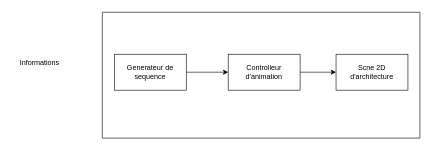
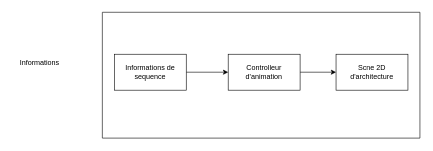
  <mxCell id="0" />
  <mxCell id="1" parent="0" />
  <mxCell id="2" value="" style="swimlane;startSize=0;" parent="1" vertex="1"><mxGeometry x="170" y="20" width="530" height="210" as="geometry" /></mxCell>
  <mxCell id="3" style="edgeStyle=none;html=1;" parent="2" source="4" target="6" edge="1"><mxGeometry relative="1" as="geometry" /></mxCell>
- <mxCell id="4" value="Generateur de sequence" style="rounded=0;whiteSpace=wrap;html=1;" parent="2" vertex="1"><mxGeometry x="20" y="70" width="120" height="60" as="geometry" /></mxCell>
+ <mxCell id="4" value="Informations de sequence" style="rounded=0;whiteSpace=wrap;html=1;" parent="2" vertex="1"><mxGeometry x="20" y="70" width="120" height="60" as="geometry" /></mxCell>
  <mxCell id="5" style="edgeStyle=none;html=1;entryX=0;entryY=0.5;entryDx=0;entryDy=0;" parent="2" source="6" target="7" edge="1"><mxGeometry relative="1" as="geometry" /></mxCell>
  <mxCell id="6" value="Controlleur d'animation" style="rounded=0;whiteSpace=wrap;html=1;" parent="2" vertex="1"><mxGeometry x="210" y="70" width="120" height="60" as="geometry" /></mxCell>
  <mxCell id="7" value="Scne 2D d'architecture" style="rounded=0;whiteSpace=wrap;html=1;" parent="2" vertex="1"><mxGeometry x="390" y="70" width="120" height="60" as="geometry" /></mxCell>
  <mxCell id="8" value="Informations" style="text;html=1;align=center;verticalAlign=middle;resizable=0;points=[];autosize=1;strokeColor=none;fillColor=none;" parent="1" vertex="1"><mxGeometry x="20" y="90" width="90" height="30" as="geometry" /></mxCell>
